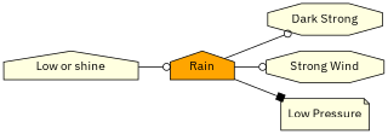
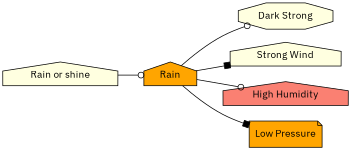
  digraph {
    fontname="IBM Plex Sans"
    rankdir=LR
    node [fillcolor=lightyellow fontname="IBM Plex Sans" shape=house style=filled]
    edge [arrowhead=odot fontname="IBM Plex Sans"]
-   n1 [label="Low or shine"]
+   n1 [label="Rain or shine"]
    n2 [fillcolor=orange label=Rain]
    n3 [label="Dark Strong" shape=octagon]
-   n4 [label="Strong Wind" shape=octagon]
-   n6 [label="Low Pressure" shape=note]
+   n4 [label="Strong Wind"]
+   n5 [fillcolor=salmon label="High Humidity"]
+   n6 [fillcolor=orange label="Low Pressure" shape=note]
    n1 -> n2
    n2 -> n3
-   n2 -> n4
+   n2 -> n4 [arrowhead=box]
+   n2 -> n5
    n2 -> n6 [arrowhead=box]
  }
